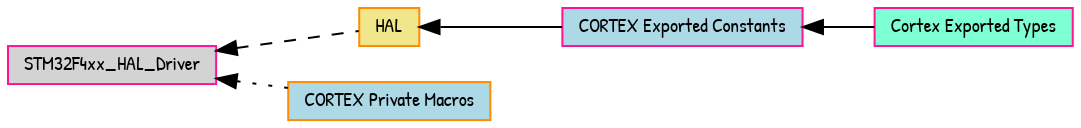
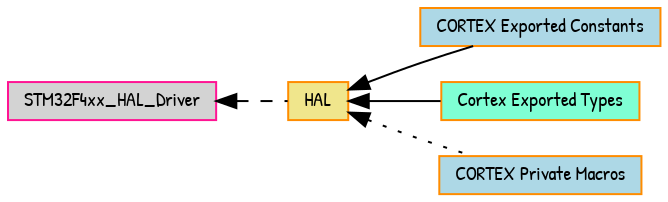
  digraph {
    fontname="Patrick Hand"
    rankdir=LR
    node [color=deeppink fillcolor=lightblue fontname="Patrick Hand" fontsize=10 shape=box style=filled]
    edge [dir=back fontname="Patrick Hand" fontsize=10 labelfontname=Helvetica labelfontsize=10 shape=plaintext style=solid]
    n1 [color=darkorange fillcolor=khaki fontcolor=black height=0.2 label=HAL width=0.4]
-   n2 [height=0.2 label="CORTEX Exported Constants" width=0.4]
-   n3 [fillcolor=aquamarine height=0.2 label="Cortex Exported Types" width=0.4]
+   n2 [color=darkorange height=0.2 label="CORTEX Exported Constants" width=0.4]
+   n3 [color=darkorange fillcolor=aquamarine height=0.2 label="Cortex Exported Types" width=0.4]
    n4 [color=darkorange height=0.2 label="CORTEX Private Macros" width=0.4]
    n5 [fillcolor=lightgrey height=0.2 label=STM32F4xx_HAL_Driver width=0.4]
    n1 -> n2
-   n2 -> n3
-   n5 -> n4 [style=dotted]
+   n1 -> n3
+   n1 -> n4 [style=dotted]
    n5 -> n1 [style=dashed]
  }
